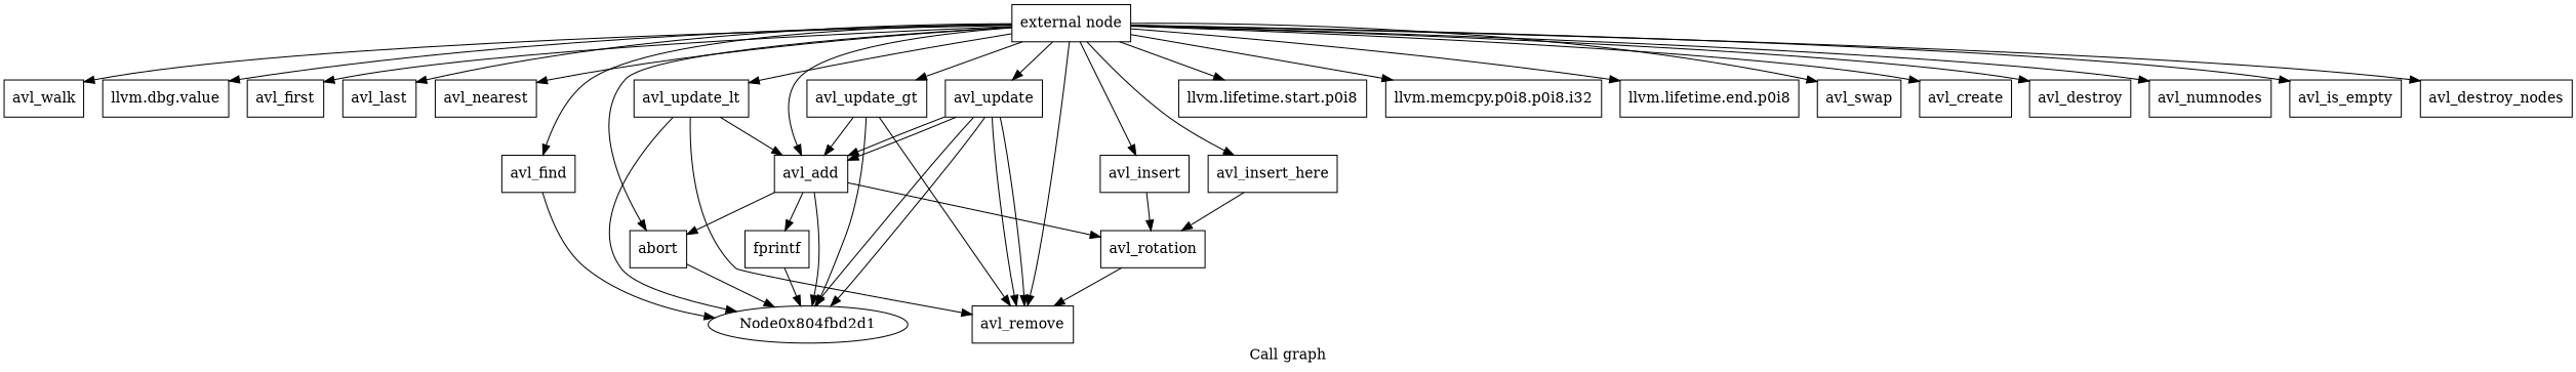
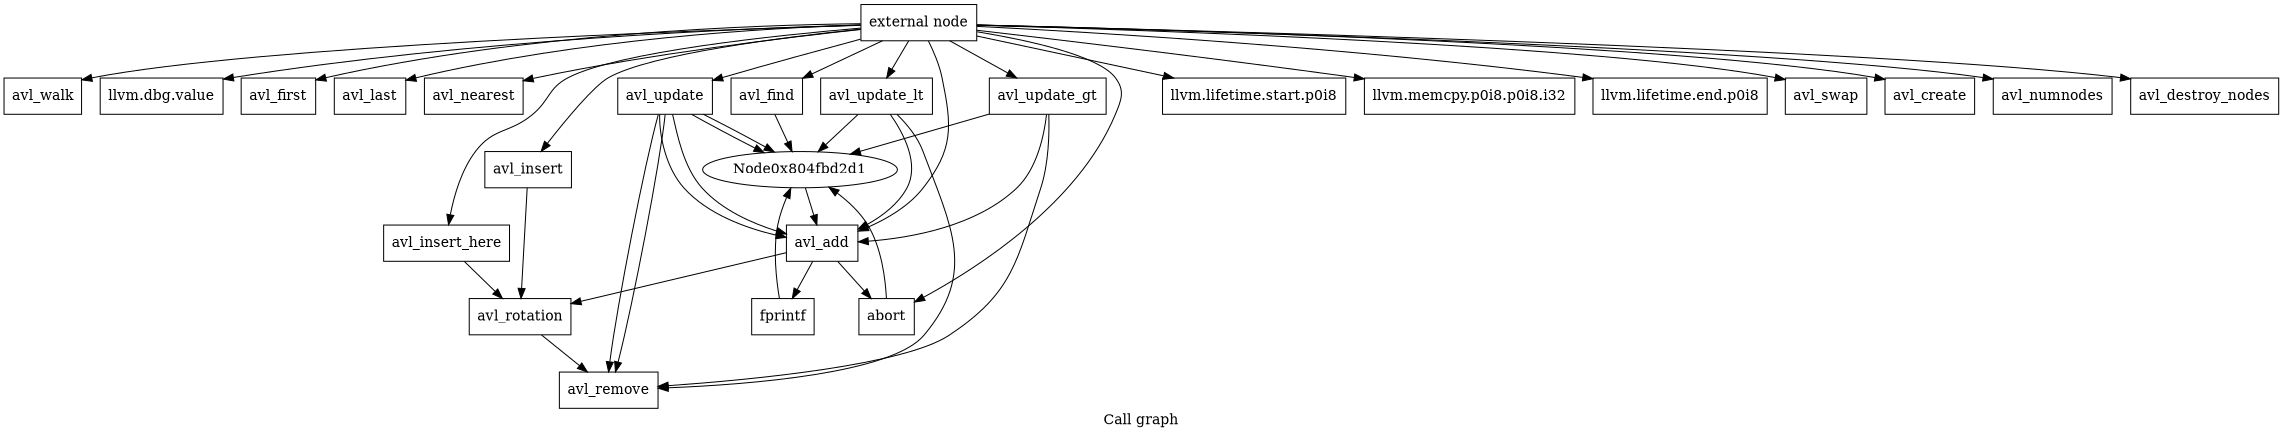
  digraph {
    label="Call graph"
    node [shape=record]
    n1 [label="{external node}"]
    n2 [label="{avl_walk}"]
    n3 [label="{llvm.dbg.value}"]
    n4 [label="{avl_first}"]
    n5 [label="{avl_last}"]
    n6 [label="{avl_nearest}"]
    n7 [label="{avl_find}"]
    n8 [label="{avl_insert}"]
    n9 [label="{avl_insert_here}"]
    n10 [label="{avl_add}"]
    n11 [label="{abort}"]
    n12 [label="{avl_remove}"]
    n13 [label="{llvm.lifetime.start.p0i8}"]
    n14 [label="{llvm.memcpy.p0i8.p0i8.i32}"]
    n15 [label="{llvm.lifetime.end.p0i8}"]
    n16 [label="{avl_update_lt}"]
    n17 [label="{avl_update_gt}"]
    n18 [label="{avl_update}"]
    n19 [label="{avl_swap}"]
    n20 [label="{avl_create}"]
-   n21 [label="{avl_destroy}"]
    n22 [label="{avl_numnodes}"]
-   n23 [label="{avl_is_empty}"]
    n24 [label="{avl_destroy_nodes}"]
    n25 [label=Node0x804fbd2d1 shape=""]
    n26 [label="{avl_rotation}"]
    n27 [label="{fprintf}"]
    n1 -> n2
    n1 -> n3
    n1 -> n4
    n1 -> n5
    n1 -> n6
    n1 -> n7
    n1 -> n8
    n1 -> n9
    n1 -> n10
    n1 -> n11
-   n1 -> n12
    n1 -> n13
    n1 -> n14
    n1 -> n15
    n1 -> n16
    n1 -> n17
    n1 -> n18
    n1 -> n19
    n1 -> n20
-   n1 -> n21
    n1 -> n22
-   n1 -> n23
    n1 -> n24
    n7 -> n25
    n8 -> n26
    n9 -> n26
    n10 -> n11
-   n10 -> n25
+   n25 -> n10
    n10 -> n26
    n10 -> n27
    n11 -> n25
    n16 -> n10
    n16 -> n12
    n16 -> n25
    n17 -> n10
    n17 -> n12
    n17 -> n25
    n18 -> n10
    n18 -> n10
    n18 -> n12
    n18 -> n12
    n18 -> n25
    n18 -> n25
    n26 -> n12
    n27 -> n25
  }
